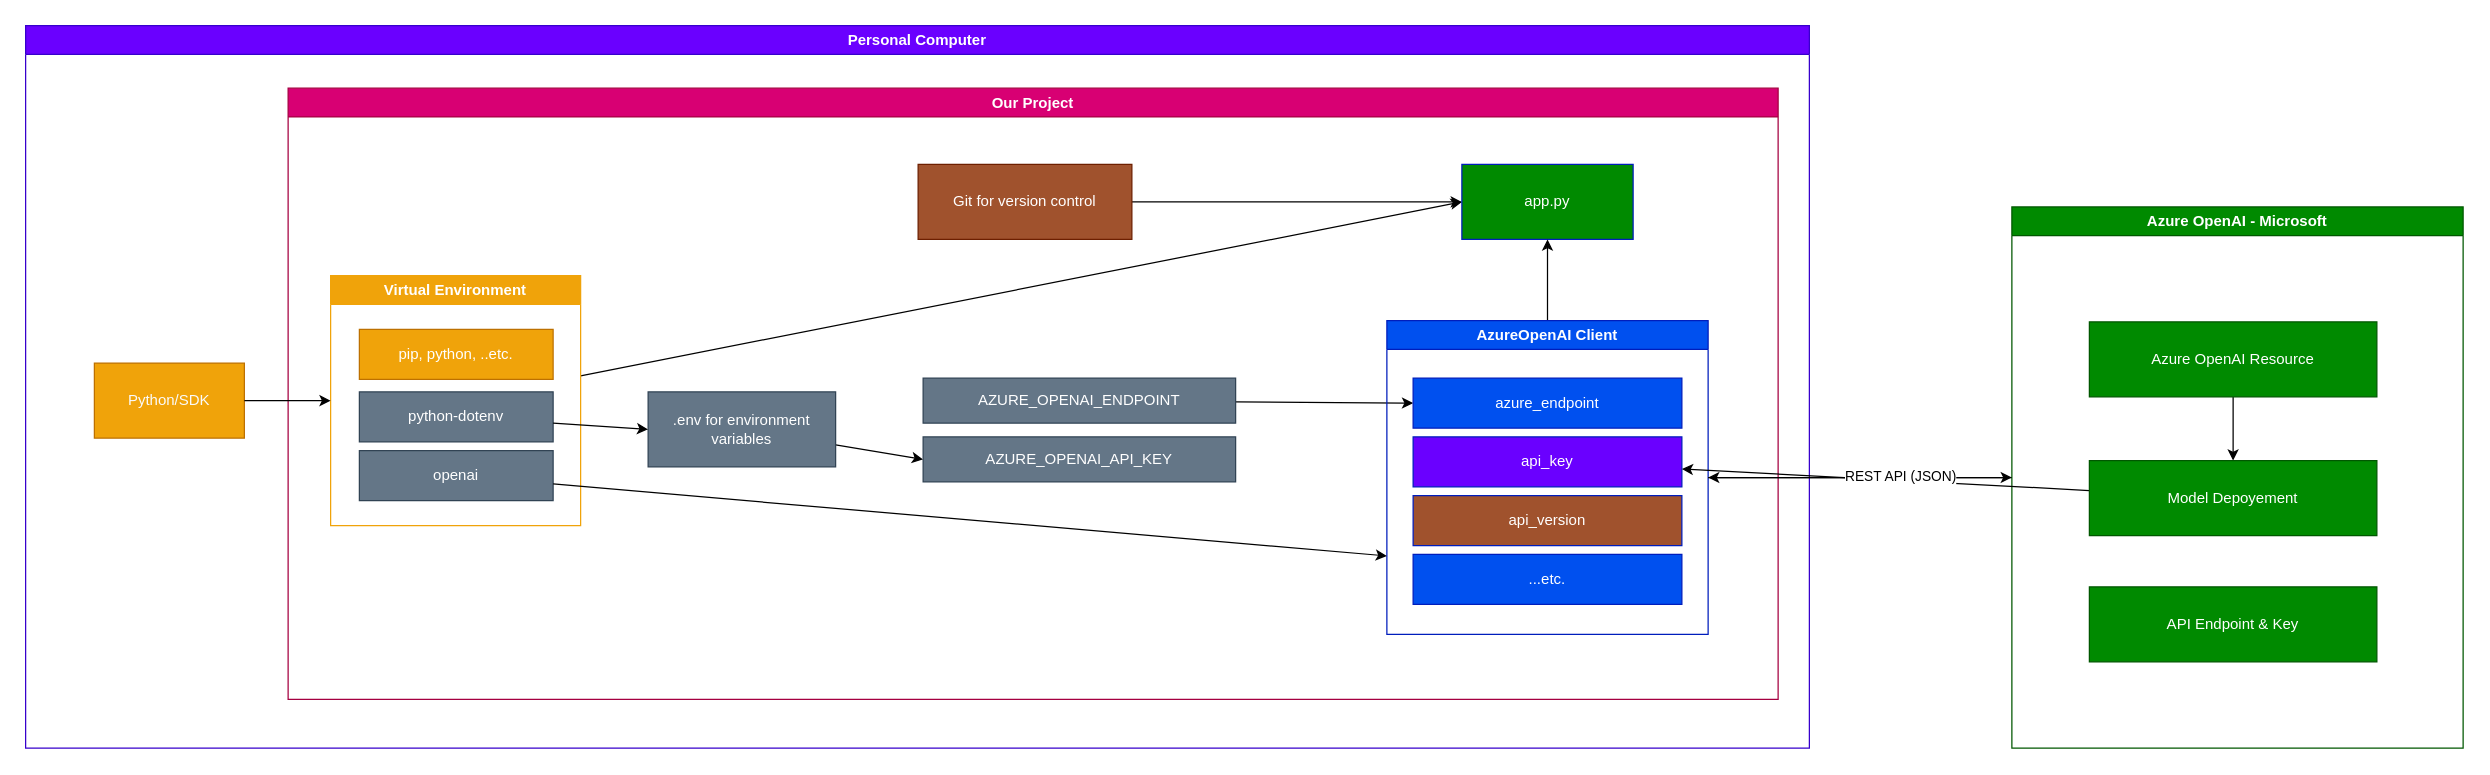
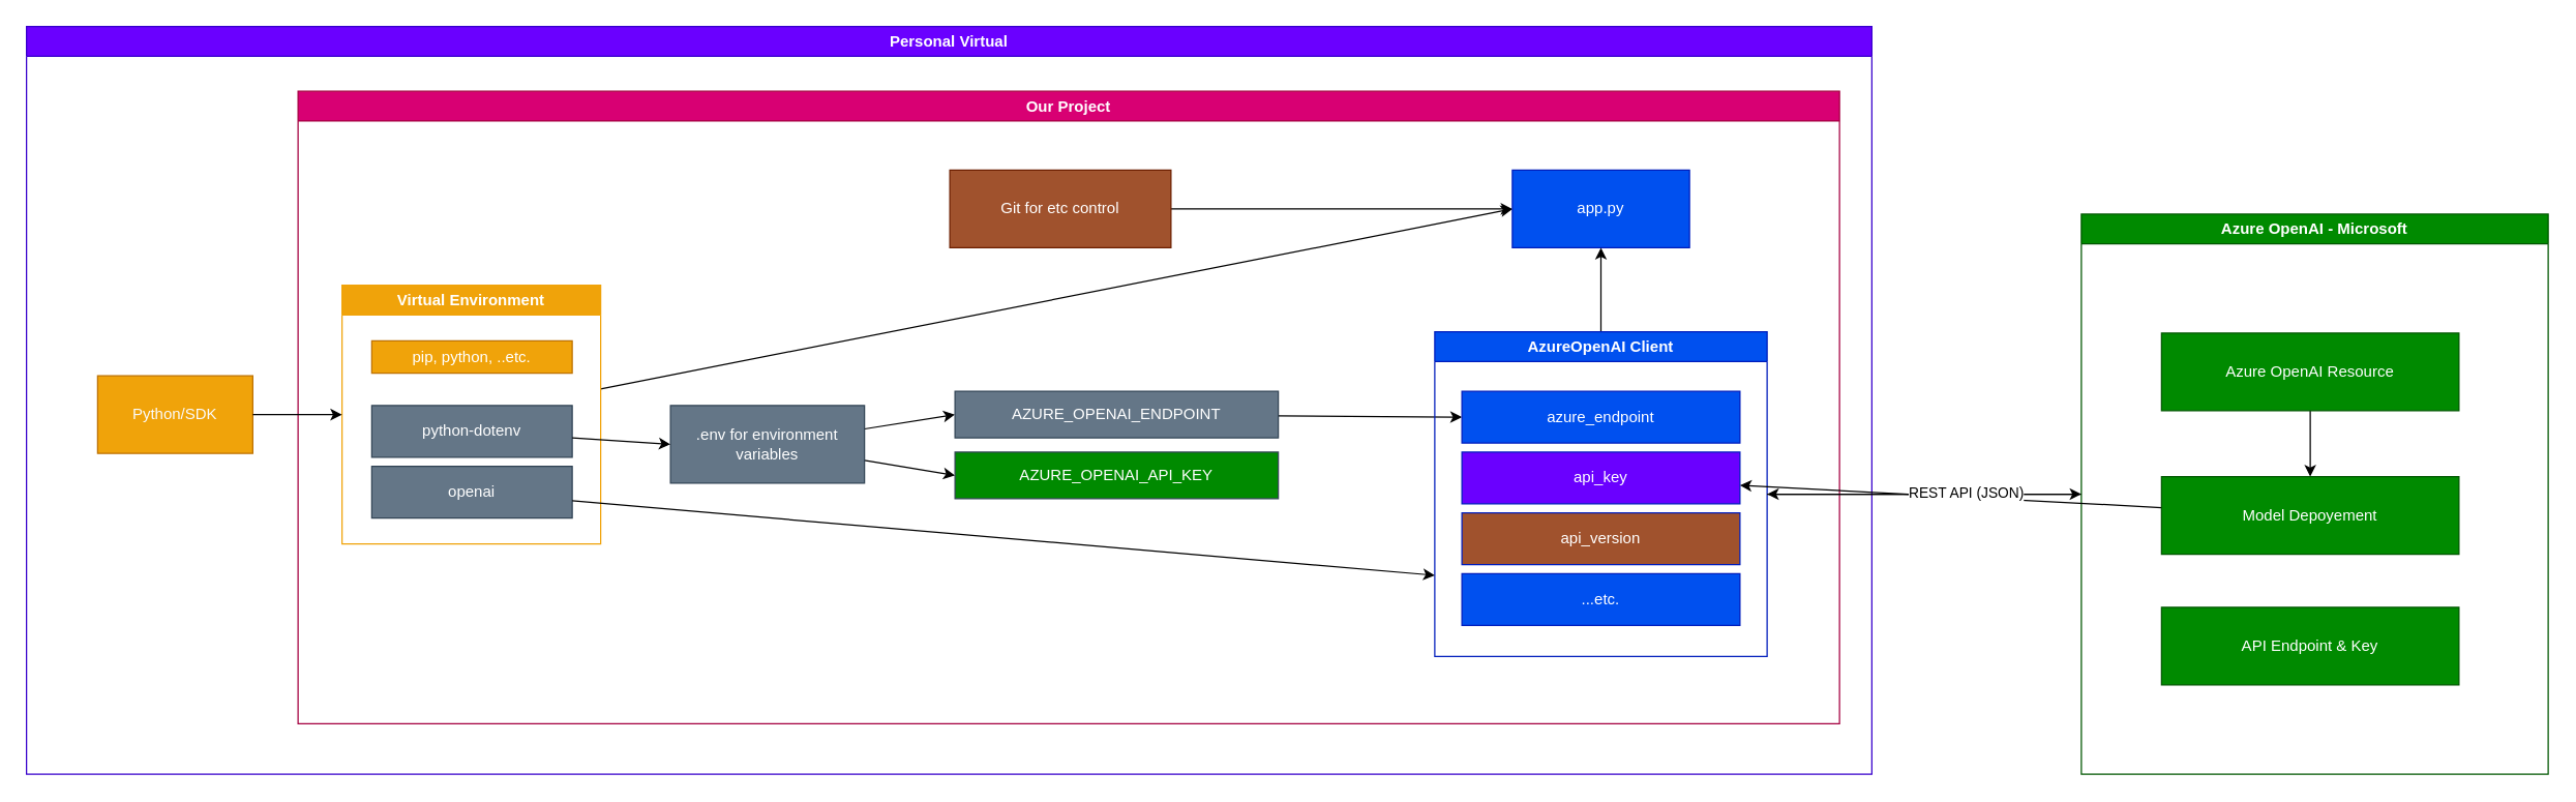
  <mxCell id="0" />
  <mxCell id="1" parent="0" />
- <mxCell id="2" value="Personal Computer" style="swimlane;whiteSpace=wrap;html=1;fillColor=#6a00ff;strokeColor=#3700CC;fontColor=#ffffff;" parent="1" vertex="1"><mxGeometry x="20" y="20" width="1427" height="578" as="geometry" /></mxCell>
+ <mxCell id="2" value="Personal Virtual" style="swimlane;whiteSpace=wrap;html=1;fillColor=#6a00ff;strokeColor=#3700CC;fontColor=#ffffff;" parent="1" vertex="1"><mxGeometry x="20" y="20" width="1427" height="578" as="geometry" /></mxCell>
  <mxCell id="3" value="Our Project" style="swimlane;whiteSpace=wrap;html=1;fillColor=#d80073;fontColor=#ffffff;strokeColor=#A50040;" parent="2" vertex="1"><mxGeometry x="210" y="50" width="1192" height="489" as="geometry" /></mxCell>
  <mxCell id="4" style="edgeStyle=none;html=1;entryX=0;entryY=0.5;entryDx=0;entryDy=0;" parent="3" source="5" target="18" edge="1"><mxGeometry relative="1" as="geometry" /></mxCell>
  <mxCell id="5" value="Virtual Environment" style="swimlane;whiteSpace=wrap;html=1;fillColor=#F0A30A;fontColor=#ffffff;strokeColor=#F0A30A;" parent="3" vertex="1"><mxGeometry x="34" y="150" width="200" height="200" as="geometry" /></mxCell>
- <mxCell id="6" value="pip, python, ..etc." style="rounded=0;whiteSpace=wrap;html=1;fillColor=#f0a30a;fontColor=#FFFFFF;strokeColor=#BD7000;" parent="5" vertex="1"><mxGeometry x="23" y="43" width="155" height="40" as="geometry" /></mxCell>
+ <mxCell id="6" value="pip, python, ..etc." style="rounded=0;whiteSpace=wrap;html=1;fillColor=#f0a30a;fontColor=#FFFFFF;strokeColor=#BD7000;" parent="5" vertex="1"><mxGeometry x="23" y="43" width="155" height="25" as="geometry" /></mxCell>
  <mxCell id="7" value="python-dotenv" style="rounded=0;whiteSpace=wrap;html=1;fillColor=#647687;fontColor=#ffffff;strokeColor=#314354;" parent="5" vertex="1"><mxGeometry x="23" y="93" width="155" height="40" as="geometry" /></mxCell>
  <mxCell id="8" value="openai" style="rounded=0;whiteSpace=wrap;html=1;fillColor=#647687;fontColor=#ffffff;strokeColor=#314354;" parent="5" vertex="1"><mxGeometry x="23" y="140" width="155" height="40" as="geometry" /></mxCell>
+ <mxCell id="9" style="edgeStyle=none;html=1;entryX=0;entryY=0.5;entryDx=0;entryDy=0;" parent="3" source="11" target="13" edge="1"><mxGeometry relative="1" as="geometry" /></mxCell>
  <mxCell id="10" style="edgeStyle=none;html=1;entryX=0;entryY=0.5;entryDx=0;entryDy=0;" parent="3" source="11" target="14" edge="1"><mxGeometry relative="1" as="geometry" /></mxCell>
  <mxCell id="11" value=".env for environment variables" style="rounded=0;whiteSpace=wrap;html=1;fillColor=#647687;fontColor=#ffffff;strokeColor=#314354;" parent="3" vertex="1"><mxGeometry x="288" y="243" width="150" height="60" as="geometry" /></mxCell>
  <mxCell id="12" style="edgeStyle=none;html=1;entryX=0;entryY=0.5;entryDx=0;entryDy=0;" parent="3" source="13" target="21" edge="1"><mxGeometry relative="1" as="geometry" /></mxCell>
  <mxCell id="13" value="AZURE_OPENAI_ENDPOINT" style="rounded=0;whiteSpace=wrap;html=1;fillColor=#647687;fontColor=#ffffff;strokeColor=#314354;" parent="3" vertex="1"><mxGeometry x="508" y="232" width="250" height="36" as="geometry" /></mxCell>
- <mxCell id="14" value="AZURE_OPENAI_API_KEY" style="rounded=0;whiteSpace=wrap;html=1;fillColor=#647687;fontColor=#ffffff;strokeColor=#314354;" parent="3" vertex="1"><mxGeometry x="508" y="279" width="250" height="36" as="geometry" /></mxCell>
+ <mxCell id="14" value="AZURE_OPENAI_API_KEY" style="rounded=0;whiteSpace=wrap;html=1;fillColor=#008a00;fontColor=#ffffff;strokeColor=#314354;" parent="3" vertex="1"><mxGeometry x="508" y="279" width="250" height="36" as="geometry" /></mxCell>
  <mxCell id="15" style="edgeStyle=none;html=1;entryX=0;entryY=0.5;entryDx=0;entryDy=0;" parent="3" source="7" target="11" edge="1"><mxGeometry relative="1" as="geometry" /></mxCell>
  <mxCell id="16" style="edgeStyle=none;html=1;entryX=0;entryY=0.5;entryDx=0;entryDy=0;" parent="3" source="17" target="18" edge="1"><mxGeometry relative="1" as="geometry" /></mxCell>
- <mxCell id="17" value="Git for version control" style="rounded=0;whiteSpace=wrap;html=1;fillColor=#a0522d;fontColor=#ffffff;strokeColor=#6D1F00;" parent="3" vertex="1"><mxGeometry x="504" y="61" width="171" height="60" as="geometry" /></mxCell>
- <mxCell id="18" value="app.py" style="rounded=0;whiteSpace=wrap;html=1;fillColor=#008a00;fontColor=#ffffff;strokeColor=#001DBC;" parent="3" vertex="1"><mxGeometry x="939" y="61" width="137" height="60" as="geometry" /></mxCell>
+ <mxCell id="17" value="Git for etc control" style="rounded=0;whiteSpace=wrap;html=1;fillColor=#a0522d;fontColor=#ffffff;strokeColor=#6D1F00;" parent="3" vertex="1"><mxGeometry x="504" y="61" width="171" height="60" as="geometry" /></mxCell>
+ <mxCell id="18" value="app.py" style="rounded=0;whiteSpace=wrap;html=1;fillColor=#0050ef;fontColor=#ffffff;strokeColor=#001DBC;" parent="3" vertex="1"><mxGeometry x="939" y="61" width="137" height="60" as="geometry" /></mxCell>
  <mxCell id="19" style="edgeStyle=none;html=1;entryX=0.5;entryY=1;entryDx=0;entryDy=0;" parent="3" source="20" target="18" edge="1"><mxGeometry relative="1" as="geometry" /></mxCell>
  <mxCell id="20" value="AzureOpenAI Client" style="swimlane;whiteSpace=wrap;html=1;fillColor=#0050ef;fontColor=#ffffff;strokeColor=#001DBC;" parent="3" vertex="1"><mxGeometry x="879" y="186" width="257" height="251" as="geometry" /></mxCell>
  <mxCell id="21" value="azure_endpoint" style="rounded=0;whiteSpace=wrap;html=1;fillColor=#0050ef;fontColor=#ffffff;strokeColor=#001DBC;" parent="20" vertex="1"><mxGeometry x="21" y="46" width="215" height="40" as="geometry" /></mxCell>
  <mxCell id="22" value="api_key" style="rounded=0;whiteSpace=wrap;html=1;fillColor=#6a00ff;fontColor=#ffffff;strokeColor=#001DBC;" parent="20" vertex="1"><mxGeometry x="21" y="93" width="215" height="40" as="geometry" /></mxCell>
  <mxCell id="23" value="api_version" style="rounded=0;whiteSpace=wrap;html=1;fillColor=#a0522d;fontColor=#ffffff;strokeColor=#001DBC;" parent="20" vertex="1"><mxGeometry x="21" y="140" width="215" height="40" as="geometry" /></mxCell>
  <mxCell id="24" value="...etc." style="rounded=0;whiteSpace=wrap;html=1;fillColor=#0050ef;fontColor=#ffffff;strokeColor=#001DBC;" parent="20" vertex="1"><mxGeometry x="21" y="187" width="215" height="40" as="geometry" /></mxCell>
  <mxCell id="25" style="edgeStyle=none;html=1;entryX=0;entryY=0.75;entryDx=0;entryDy=0;" parent="3" source="8" target="20" edge="1"><mxGeometry relative="1" as="geometry" /></mxCell>
  <mxCell id="26" value="&lt;font style=&quot;color: rgb(250, 250, 250);&quot;&gt;Python/SDK&lt;/font&gt;" style="rounded=0;whiteSpace=wrap;html=1;fillColor=#F0A30A;fontColor=#000000;strokeColor=#BD7000;" parent="2" vertex="1"><mxGeometry x="55" y="270" width="120" height="60" as="geometry" /></mxCell>
  <mxCell id="27" style="edgeStyle=none;html=1;entryX=0;entryY=0.5;entryDx=0;entryDy=0;" parent="2" source="26" target="5" edge="1"><mxGeometry relative="1" as="geometry" /></mxCell>
  <mxCell id="28" style="edgeStyle=none;html=1;exitX=0;exitY=0.5;exitDx=0;exitDy=0;entryX=1;entryY=0.5;entryDx=0;entryDy=0;" parent="1" source="29" target="20" edge="1"><mxGeometry relative="1" as="geometry"><mxPoint x="1364" y="379" as="targetPoint" /></mxGeometry></mxCell>
  <mxCell id="29" value="Azure OpenAI - Microsoft" style="swimlane;whiteSpace=wrap;html=1;fillColor=#008a00;fontColor=#ffffff;strokeColor=#005700;" parent="1" vertex="1"><mxGeometry x="1609" y="165" width="361" height="433" as="geometry" /></mxCell>
  <mxCell id="30" style="edgeStyle=none;html=1;entryX=0.5;entryY=0;entryDx=0;entryDy=0;" parent="29" source="31" target="33" edge="1"><mxGeometry relative="1" as="geometry" /></mxCell>
  <mxCell id="31" value="Azure OpenAI Resource" style="rounded=0;whiteSpace=wrap;html=1;fillColor=#008a00;fontColor=#ffffff;strokeColor=#005700;" parent="29" vertex="1"><mxGeometry x="62" y="92" width="230" height="60" as="geometry" /></mxCell>
  <mxCell id="32" style="edgeStyle=none;html=1;" parent="29" source="33" target="22" edge="1"><mxGeometry relative="1" as="geometry" /></mxCell>
  <mxCell id="33" value="Model Depoyement" style="rounded=0;whiteSpace=wrap;html=1;fillColor=#008a00;fontColor=#ffffff;strokeColor=#005700;" parent="29" vertex="1"><mxGeometry x="62" y="203" width="230" height="60" as="geometry" /></mxCell>
  <mxCell id="34" value="API Endpoint &amp;amp; Key" style="rounded=0;whiteSpace=wrap;html=1;fillColor=#008a00;fontColor=#ffffff;strokeColor=#005700;" parent="29" vertex="1"><mxGeometry x="62" y="304" width="230" height="60" as="geometry" /></mxCell>
  <mxCell id="35" style="edgeStyle=none;html=1;entryX=0;entryY=0.5;entryDx=0;entryDy=0;" parent="1" source="20" target="29" edge="1"><mxGeometry relative="1" as="geometry" /></mxCell>
  <mxCell id="36" value="REST API (JSON)" style="edgeLabel;html=1;align=center;verticalAlign=middle;resizable=0;points=[];" parent="35" vertex="1" connectable="0"><mxGeometry x="-0.093" y="-1" relative="1" as="geometry"><mxPoint x="43" y="-2" as="offset" /></mxGeometry></mxCell>
